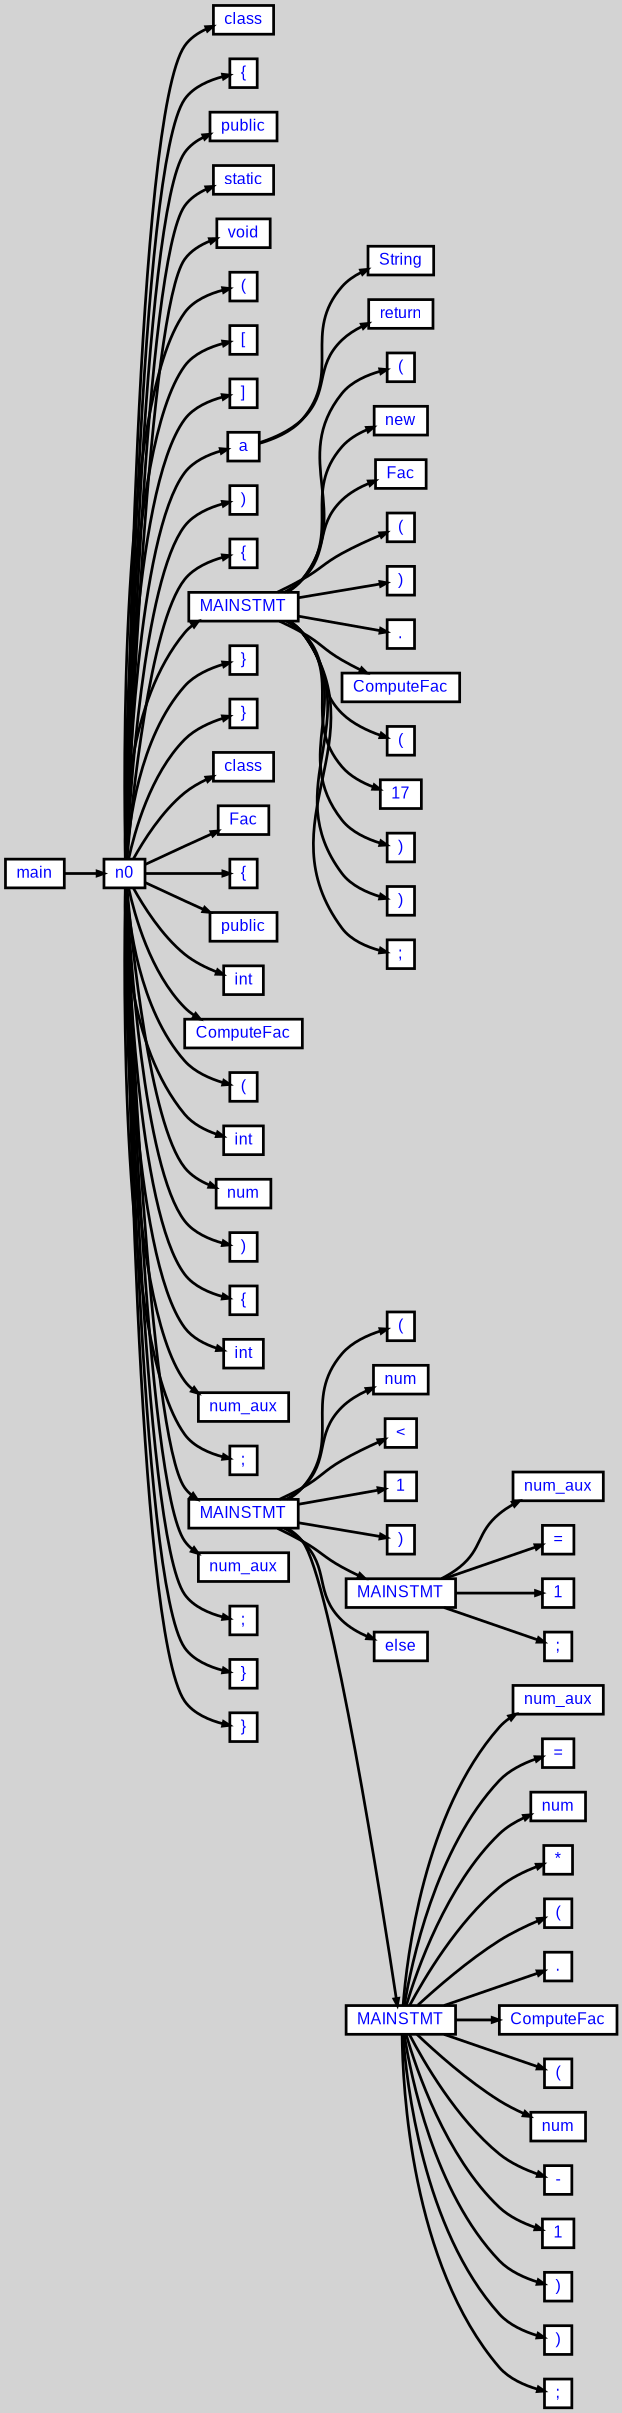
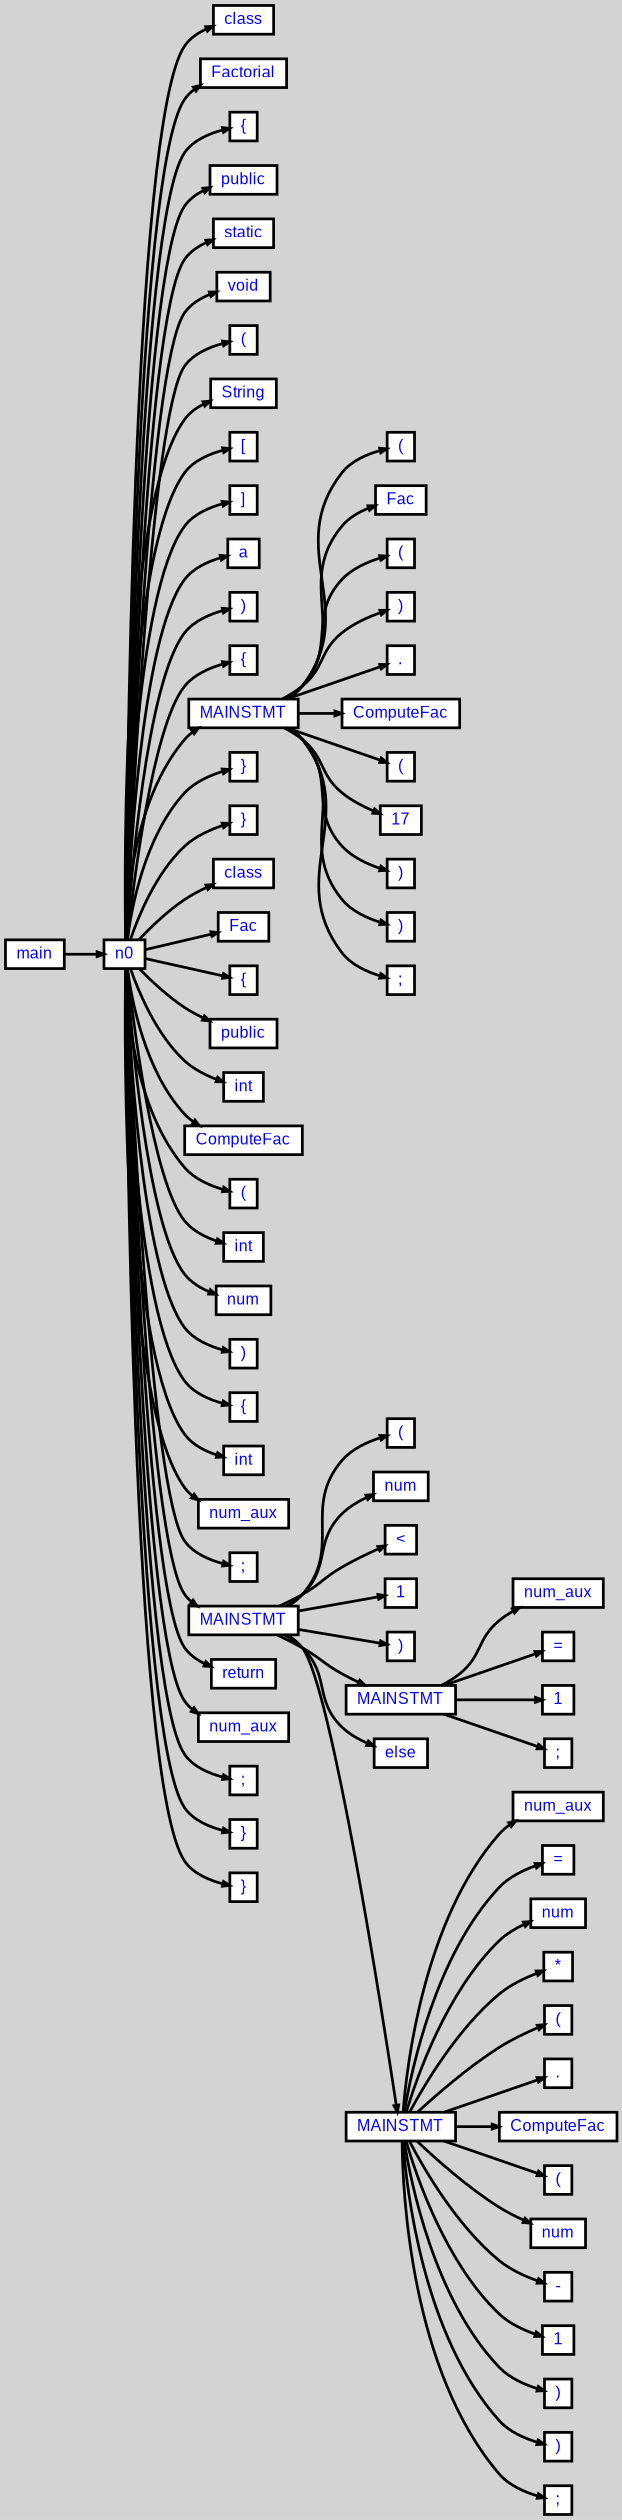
  digraph {
    bgcolor=lightgrey
    fontname="Liberation Sans"
    ordering=out
    rankdir=LR
    ranksep=.4
    node [color=black fillcolor=white fixedsize=false fontcolor=blue fontname="Liberation Sans" fontsize=12 shape=box style="filled, solid, bold"]
    edge [arrowsize=.5 color=black fontname="Liberation Sans" style=bold]
    n1 [height=.25 label=class width=.25]
    n0 [height=.25 width=.25]
+   n2 [height=.25 label=Factorial width=.25]
    n3 [height=.25 label="{" width=.25]
    n4 [height=.25 label=public width=.25]
    n5 [height=.25 label=static width=.25]
    n6 [height=.25 label=void width=.25]
    n8 [height=.25 label="(" width=.25]
    n9 [height=.25 label=String width=.25]
    n10 [height=.25 label="[" width=.25]
    n11 [height=.25 label="]" width=.25]
    n12 [height=.25 label=a width=.25]
    n13 [height=.25 label=")" width=.25]
    n14 [height=.25 label="{" width=.25]
    n15 [height=.25 label=MAINSTMT width=.25]
    n29 [height=.25 label="}" width=.25]
    n30 [height=.25 label="}" width=.25]
    n31 [height=.25 label=class width=.25]
    n32 [height=.25 label=Fac width=.25]
    n33 [height=.25 label="{" width=.25]
    n34 [height=.25 label=public width=.25]
    n35 [height=.25 label=int width=.25]
    n36 [height=.25 label=ComputeFac width=.25]
    n37 [height=.25 label="(" width=.25]
    n38 [height=.25 label=int width=.25]
    n39 [height=.25 label=num width=.25]
    n40 [height=.25 label=")" width=.25]
    n41 [height=.25 label="{" width=.25]
    n42 [height=.25 label=int width=.25]
    n43 [height=.25 label=num_aux width=.25]
    n44 [height=.25 label=";" width=.25]
    n45 [height=.25 label=MAINSTMT width=.25]
    n74 [height=.25 label=return width=.25]
    n75 [height=.25 label=num_aux width=.25]
    n76 [height=.25 label=";" width=.25]
    n77 [height=.25 label="}" width=.25]
    n78 [height=.25 label="}" width=.25]
    n7 [height=.25 label=main width=.25]
    n17 [height=.25 label="(" width=.25]
-   n18 [height=.25 label=new width=.25]
    n19 [height=.25 label=Fac width=.25]
    n20 [height=.25 label="(" width=.25]
    n21 [height=.25 label=")" width=.25]
    n22 [height=.25 label="." width=.25]
    n23 [height=.25 label=ComputeFac width=.25]
    n24 [height=.25 label="(" width=.25]
    n25 [height=.25 label=17 width=.25]
    n26 [height=.25 label=")" width=.25]
    n27 [height=.25 label=")" width=.25]
    n28 [height=.25 label=";" width=.25]
    n47 [height=.25 label="(" width=.25]
    n48 [height=.25 label=num width=.25]
    n49 [height=.25 label="<" width=.25]
    n50 [height=.25 label=1 width=.25]
    n51 [height=.25 label=")" width=.25]
    n52 [height=.25 label=MAINSTMT width=.25]
    n57 [height=.25 label=else width=.25]
    n58 [height=.25 label=MAINSTMT width=.25]
    n53 [height=.25 label=num_aux width=.25]
    n54 [height=.25 label="=" width=.25]
    n55 [height=.25 label=1 width=.25]
    n56 [height=.25 label=";" width=.25]
    n59 [height=.25 label=num_aux width=.25]
    n60 [height=.25 label="=" width=.25]
    n61 [height=.25 label=num width=.25]
    n62 [height=.25 label="*" width=.25]
    n63 [height=.25 label="(" width=.25]
    n65 [height=.25 label="." width=.25]
    n66 [height=.25 label=ComputeFac width=.25]
    n67 [height=.25 label="(" width=.25]
    n68 [height=.25 label=num width=.25]
    n69 [height=.25 label="-" width=.25]
    n70 [height=.25 label=1 width=.25]
    n71 [height=.25 label=")" width=.25]
    n72 [height=.25 label=")" width=.25]
    n73 [height=.25 label=";" width=.25]
    n0 -> n1
+   n0 -> n2
    n0 -> n3
    n0 -> n4
    n0 -> n5
    n0 -> n6
    n0 -> n8
-   n12 -> n9
+   n0 -> n9
    n0 -> n10
    n0 -> n11
    n0 -> n12
    n0 -> n13
    n0 -> n14
    n0 -> n15
    n0 -> n29
    n0 -> n30
    n0 -> n31
    n0 -> n32
    n0 -> n33
    n0 -> n34
    n0 -> n35
    n0 -> n36
    n0 -> n37
    n0 -> n38
    n0 -> n39
    n0 -> n40
    n0 -> n41
    n0 -> n42
    n0 -> n43
    n0 -> n44
    n0 -> n45
-   n12 -> n74
+   n0 -> n74
    n0 -> n75
    n0 -> n76
    n0 -> n77
    n0 -> n78
    n15 -> n17
-   n15 -> n18
    n15 -> n19
    n15 -> n20
    n15 -> n21
    n15 -> n22
    n15 -> n23
    n15 -> n24
    n15 -> n25
    n15 -> n26
    n15 -> n27
    n15 -> n28
    n45 -> n47
    n45 -> n48
    n45 -> n49
    n45 -> n50
    n45 -> n51
    n45 -> n52
    n45 -> n57
    n45 -> n58
    n7 -> n0
    n52 -> n53
    n52 -> n54
    n52 -> n55
    n52 -> n56
    n58 -> n59
    n58 -> n60
    n58 -> n61
    n58 -> n62
    n58 -> n63
    n58 -> n65
    n58 -> n66
    n58 -> n67
    n58 -> n68
    n58 -> n69
    n58 -> n70
    n58 -> n71
    n58 -> n72
    n58 -> n73
  }
